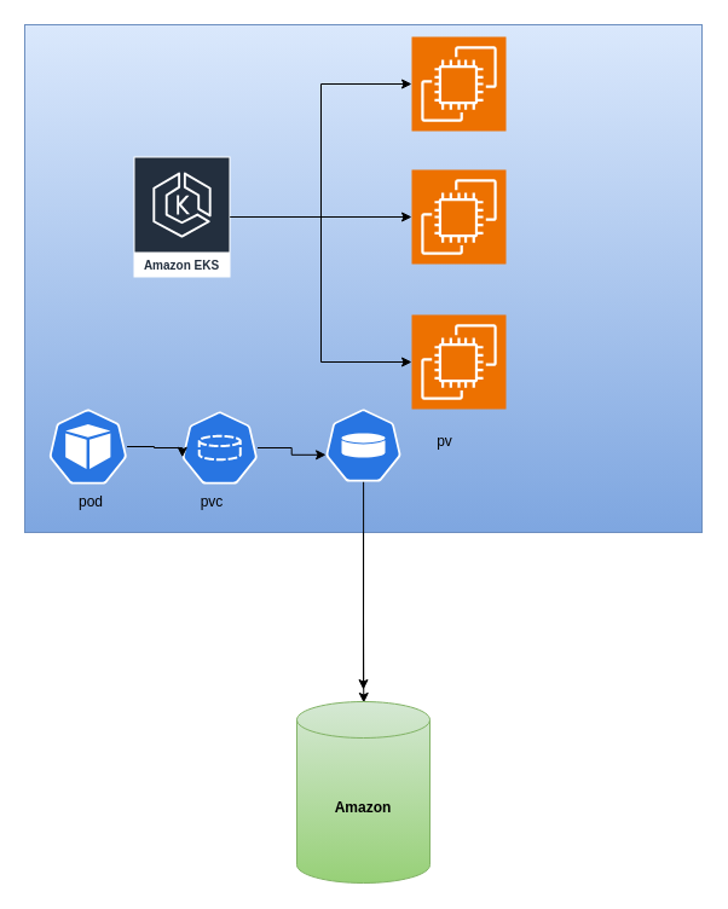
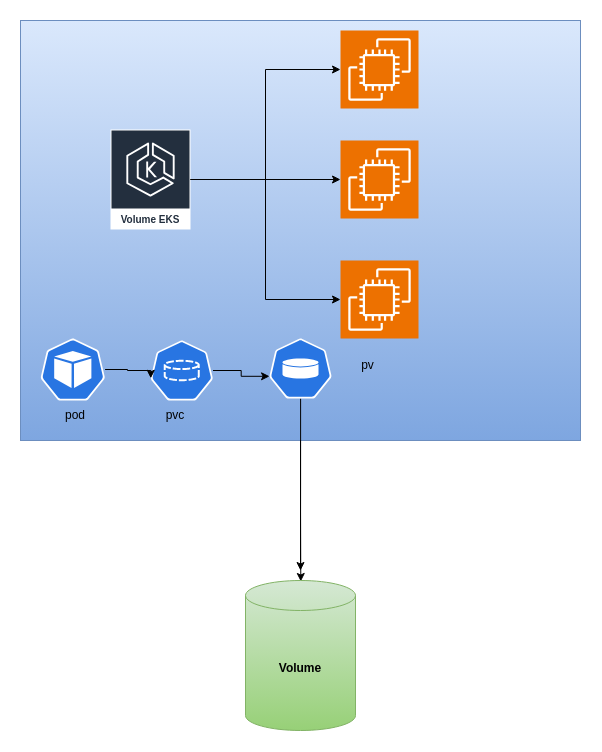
  <mxCell id="0" />
  <mxCell id="1" parent="0" />
  <mxCell id="2" value="" style="rounded=0;whiteSpace=wrap;html=1;fillColor=#dae8fc;gradientColor=#7ea6e0;strokeColor=#6c8ebf;" vertex="1" parent="1"><mxGeometry x="20" y="20" width="560" height="420" as="geometry" /></mxCell>
  <mxCell id="3" style="edgeStyle=orthogonalEdgeStyle;rounded=0;orthogonalLoop=1;jettySize=auto;html=1;" edge="1" parent="1" source="4" target="6"><mxGeometry relative="1" as="geometry" /></mxCell>
- <mxCell id="4" value="Amazon EKS" style="sketch=0;outlineConnect=0;fontColor=#232F3E;gradientColor=none;strokeColor=#ffffff;fillColor=#232F3E;dashed=0;verticalLabelPosition=middle;verticalAlign=bottom;align=center;html=1;whiteSpace=wrap;fontSize=10;fontStyle=1;spacing=3;shape=mxgraph.aws4.productIcon;prIcon=mxgraph.aws4.eks;" vertex="1" parent="1"><mxGeometry x="110" y="129" width="80" height="100" as="geometry" /></mxCell>
+ <mxCell id="4" value="Volume EKS" style="sketch=0;outlineConnect=0;fontColor=#232F3E;gradientColor=none;strokeColor=#ffffff;fillColor=#232F3E;dashed=0;verticalLabelPosition=middle;verticalAlign=bottom;align=center;html=1;whiteSpace=wrap;fontSize=10;fontStyle=1;spacing=3;shape=mxgraph.aws4.productIcon;prIcon=mxgraph.aws4.eks;" vertex="1" parent="1"><mxGeometry x="110" y="129" width="80" height="100" as="geometry" /></mxCell>
  <mxCell id="5" value="" style="sketch=0;points=[[0,0,0],[0.25,0,0],[0.5,0,0],[0.75,0,0],[1,0,0],[0,1,0],[0.25,1,0],[0.5,1,0],[0.75,1,0],[1,1,0],[0,0.25,0],[0,0.5,0],[0,0.75,0],[1,0.25,0],[1,0.5,0],[1,0.75,0]];outlineConnect=0;fontColor=#232F3E;fillColor=#ED7100;strokeColor=#ffffff;dashed=0;verticalLabelPosition=bottom;verticalAlign=top;align=center;html=1;fontSize=12;fontStyle=0;aspect=fixed;shape=mxgraph.aws4.resourceIcon;resIcon=mxgraph.aws4.ec2;" vertex="1" parent="1"><mxGeometry x="340" y="30" width="78" height="78" as="geometry" /></mxCell>
  <mxCell id="6" value="" style="sketch=0;points=[[0,0,0],[0.25,0,0],[0.5,0,0],[0.75,0,0],[1,0,0],[0,1,0],[0.25,1,0],[0.5,1,0],[0.75,1,0],[1,1,0],[0,0.25,0],[0,0.5,0],[0,0.75,0],[1,0.25,0],[1,0.5,0],[1,0.75,0]];outlineConnect=0;fontColor=#232F3E;fillColor=#ED7100;strokeColor=#ffffff;dashed=0;verticalLabelPosition=bottom;verticalAlign=top;align=center;html=1;fontSize=12;fontStyle=0;aspect=fixed;shape=mxgraph.aws4.resourceIcon;resIcon=mxgraph.aws4.ec2;" vertex="1" parent="1"><mxGeometry x="340" y="140" width="78" height="78" as="geometry" /></mxCell>
  <mxCell id="7" value="" style="sketch=0;points=[[0,0,0],[0.25,0,0],[0.5,0,0],[0.75,0,0],[1,0,0],[0,1,0],[0.25,1,0],[0.5,1,0],[0.75,1,0],[1,1,0],[0,0.25,0],[0,0.5,0],[0,0.75,0],[1,0.25,0],[1,0.5,0],[1,0.75,0]];outlineConnect=0;fontColor=#232F3E;fillColor=#ED7100;strokeColor=#ffffff;dashed=0;verticalLabelPosition=bottom;verticalAlign=top;align=center;html=1;fontSize=12;fontStyle=0;aspect=fixed;shape=mxgraph.aws4.resourceIcon;resIcon=mxgraph.aws4.ec2;" vertex="1" parent="1"><mxGeometry x="340" y="260" width="78" height="78" as="geometry" /></mxCell>
  <mxCell id="8" style="edgeStyle=orthogonalEdgeStyle;rounded=0;orthogonalLoop=1;jettySize=auto;html=1;entryX=0;entryY=0.5;entryDx=0;entryDy=0;entryPerimeter=0;" edge="1" parent="1" source="4" target="5"><mxGeometry relative="1" as="geometry" /></mxCell>
  <mxCell id="9" style="edgeStyle=orthogonalEdgeStyle;rounded=0;orthogonalLoop=1;jettySize=auto;html=1;entryX=0;entryY=0.5;entryDx=0;entryDy=0;entryPerimeter=0;" edge="1" parent="1" source="4" target="7"><mxGeometry relative="1" as="geometry" /></mxCell>
  <mxCell id="10" style="edgeStyle=orthogonalEdgeStyle;rounded=0;orthogonalLoop=1;jettySize=auto;html=1;entryX=0.387;entryY=0.007;entryDx=0;entryDy=0;entryPerimeter=0;" edge="1" parent="1" source="2"><mxGeometry relative="1" as="geometry"><mxPoint x="300.31" y="580.98" as="targetPoint" /></mxGeometry></mxCell>
- <mxCell id="11" value="&lt;b&gt;Amazon&lt;/b&gt;" style="shape=cylinder3;whiteSpace=wrap;html=1;boundedLbl=1;backgroundOutline=1;size=15;fillColor=#d5e8d4;gradientColor=#97d077;strokeColor=#82b366;" vertex="1" parent="1"><mxGeometry x="245" y="580" width="110" height="150" as="geometry" /></mxCell>
+ <mxCell id="11" value="&lt;b&gt;Volume&lt;/b&gt;" style="shape=cylinder3;whiteSpace=wrap;html=1;boundedLbl=1;backgroundOutline=1;size=15;fillColor=#d5e8d4;gradientColor=#97d077;strokeColor=#82b366;" vertex="1" parent="1"><mxGeometry x="245" y="580" width="110" height="150" as="geometry" /></mxCell>
  <mxCell id="12" style="edgeStyle=orthogonalEdgeStyle;rounded=0;orthogonalLoop=1;jettySize=auto;html=1;" edge="1" parent="1" source="13"><mxGeometry relative="1" as="geometry"><mxPoint x="300" y="570" as="targetPoint" /></mxGeometry></mxCell>
  <mxCell id="13" value="" style="aspect=fixed;sketch=0;html=1;dashed=0;whitespace=wrap;verticalLabelPosition=bottom;verticalAlign=top;fillColor=#2875E2;strokeColor=#ffffff;points=[[0.005,0.63,0],[0.1,0.2,0],[0.9,0.2,0],[0.5,0,0],[0.995,0.63,0],[0.72,0.99,0],[0.5,1,0],[0.28,0.99,0]];shape=mxgraph.kubernetes.icon2;prIcon=pv" vertex="1" parent="1"><mxGeometry x="268.75" y="338" width="62.5" height="60" as="geometry" /></mxCell>
  <mxCell id="14" value="" style="aspect=fixed;sketch=0;html=1;dashed=0;whitespace=wrap;verticalLabelPosition=bottom;verticalAlign=top;fillColor=#2875E2;strokeColor=#ffffff;points=[[0.005,0.63,0],[0.1,0.2,0],[0.9,0.2,0],[0.5,0,0],[0.995,0.63,0],[0.72,0.99,0],[0.5,1,0],[0.28,0.99,0]];shape=mxgraph.kubernetes.icon2;prIcon=pvc" vertex="1" parent="1"><mxGeometry x="150" y="340" width="62.5" height="60" as="geometry" /></mxCell>
  <mxCell id="15" style="edgeStyle=orthogonalEdgeStyle;rounded=0;orthogonalLoop=1;jettySize=auto;html=1;entryX=0.005;entryY=0.63;entryDx=0;entryDy=0;entryPerimeter=0;" edge="1" parent="1" source="14" target="13"><mxGeometry relative="1" as="geometry" /></mxCell>
  <mxCell id="16" value="" style="aspect=fixed;sketch=0;html=1;dashed=0;whitespace=wrap;verticalLabelPosition=bottom;verticalAlign=top;fillColor=#2875E2;strokeColor=#ffffff;points=[[0.005,0.63,0],[0.1,0.2,0],[0.9,0.2,0],[0.5,0,0],[0.995,0.63,0],[0.72,0.99,0],[0.5,1,0],[0.28,0.99,0]];shape=mxgraph.kubernetes.icon2;prIcon=pod" vertex="1" parent="1"><mxGeometry x="40" y="338" width="64.58" height="62" as="geometry" /></mxCell>
  <mxCell id="17" style="edgeStyle=orthogonalEdgeStyle;rounded=0;orthogonalLoop=1;jettySize=auto;html=1;entryX=0.005;entryY=0.63;entryDx=0;entryDy=0;entryPerimeter=0;" edge="1" parent="1" source="16" target="14"><mxGeometry relative="1" as="geometry"><Array as="points"><mxPoint x="127" y="369" /><mxPoint x="127" y="370" /><mxPoint x="150" y="370" /></Array></mxGeometry></mxCell>
  <mxCell id="18" value="pv" style="text;html=1;align=center;verticalAlign=middle;whiteSpace=wrap;rounded=0;" vertex="1" parent="1"><mxGeometry x="355" y="360" width="25" height="10" as="geometry" /></mxCell>
  <mxCell id="19" value="pvc" style="text;html=1;align=center;verticalAlign=middle;whiteSpace=wrap;rounded=0;" vertex="1" parent="1"><mxGeometry x="140" y="410" width="70" height="10" as="geometry" /></mxCell>
  <mxCell id="20" value="pod" style="text;html=1;align=center;verticalAlign=middle;whiteSpace=wrap;rounded=0;" vertex="1" parent="1"><mxGeometry x="40" y="410" width="70" height="10" as="geometry" /></mxCell>
